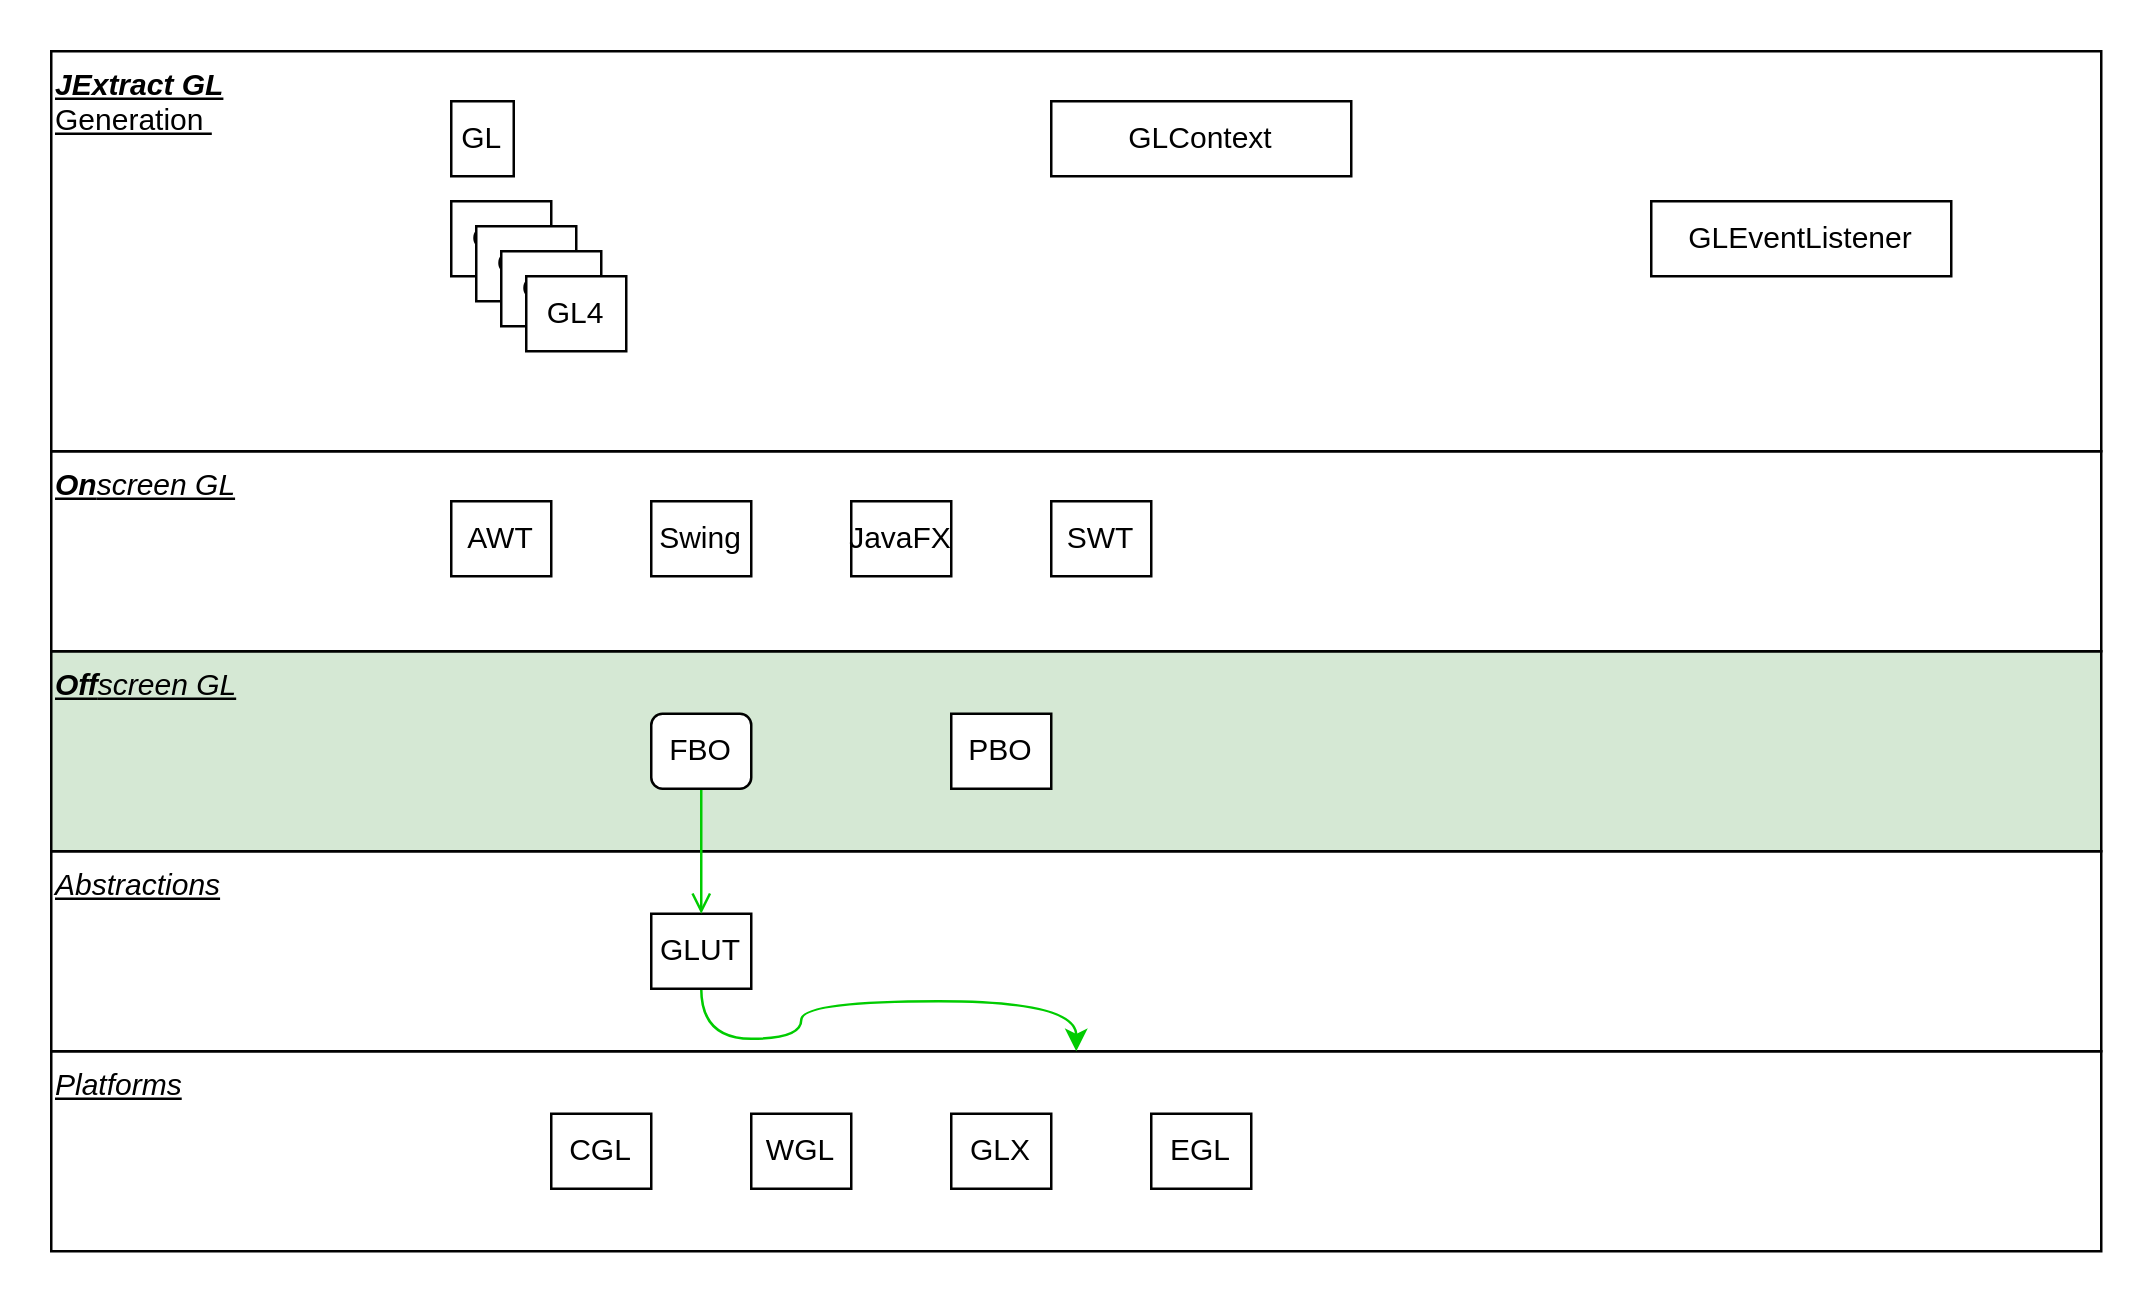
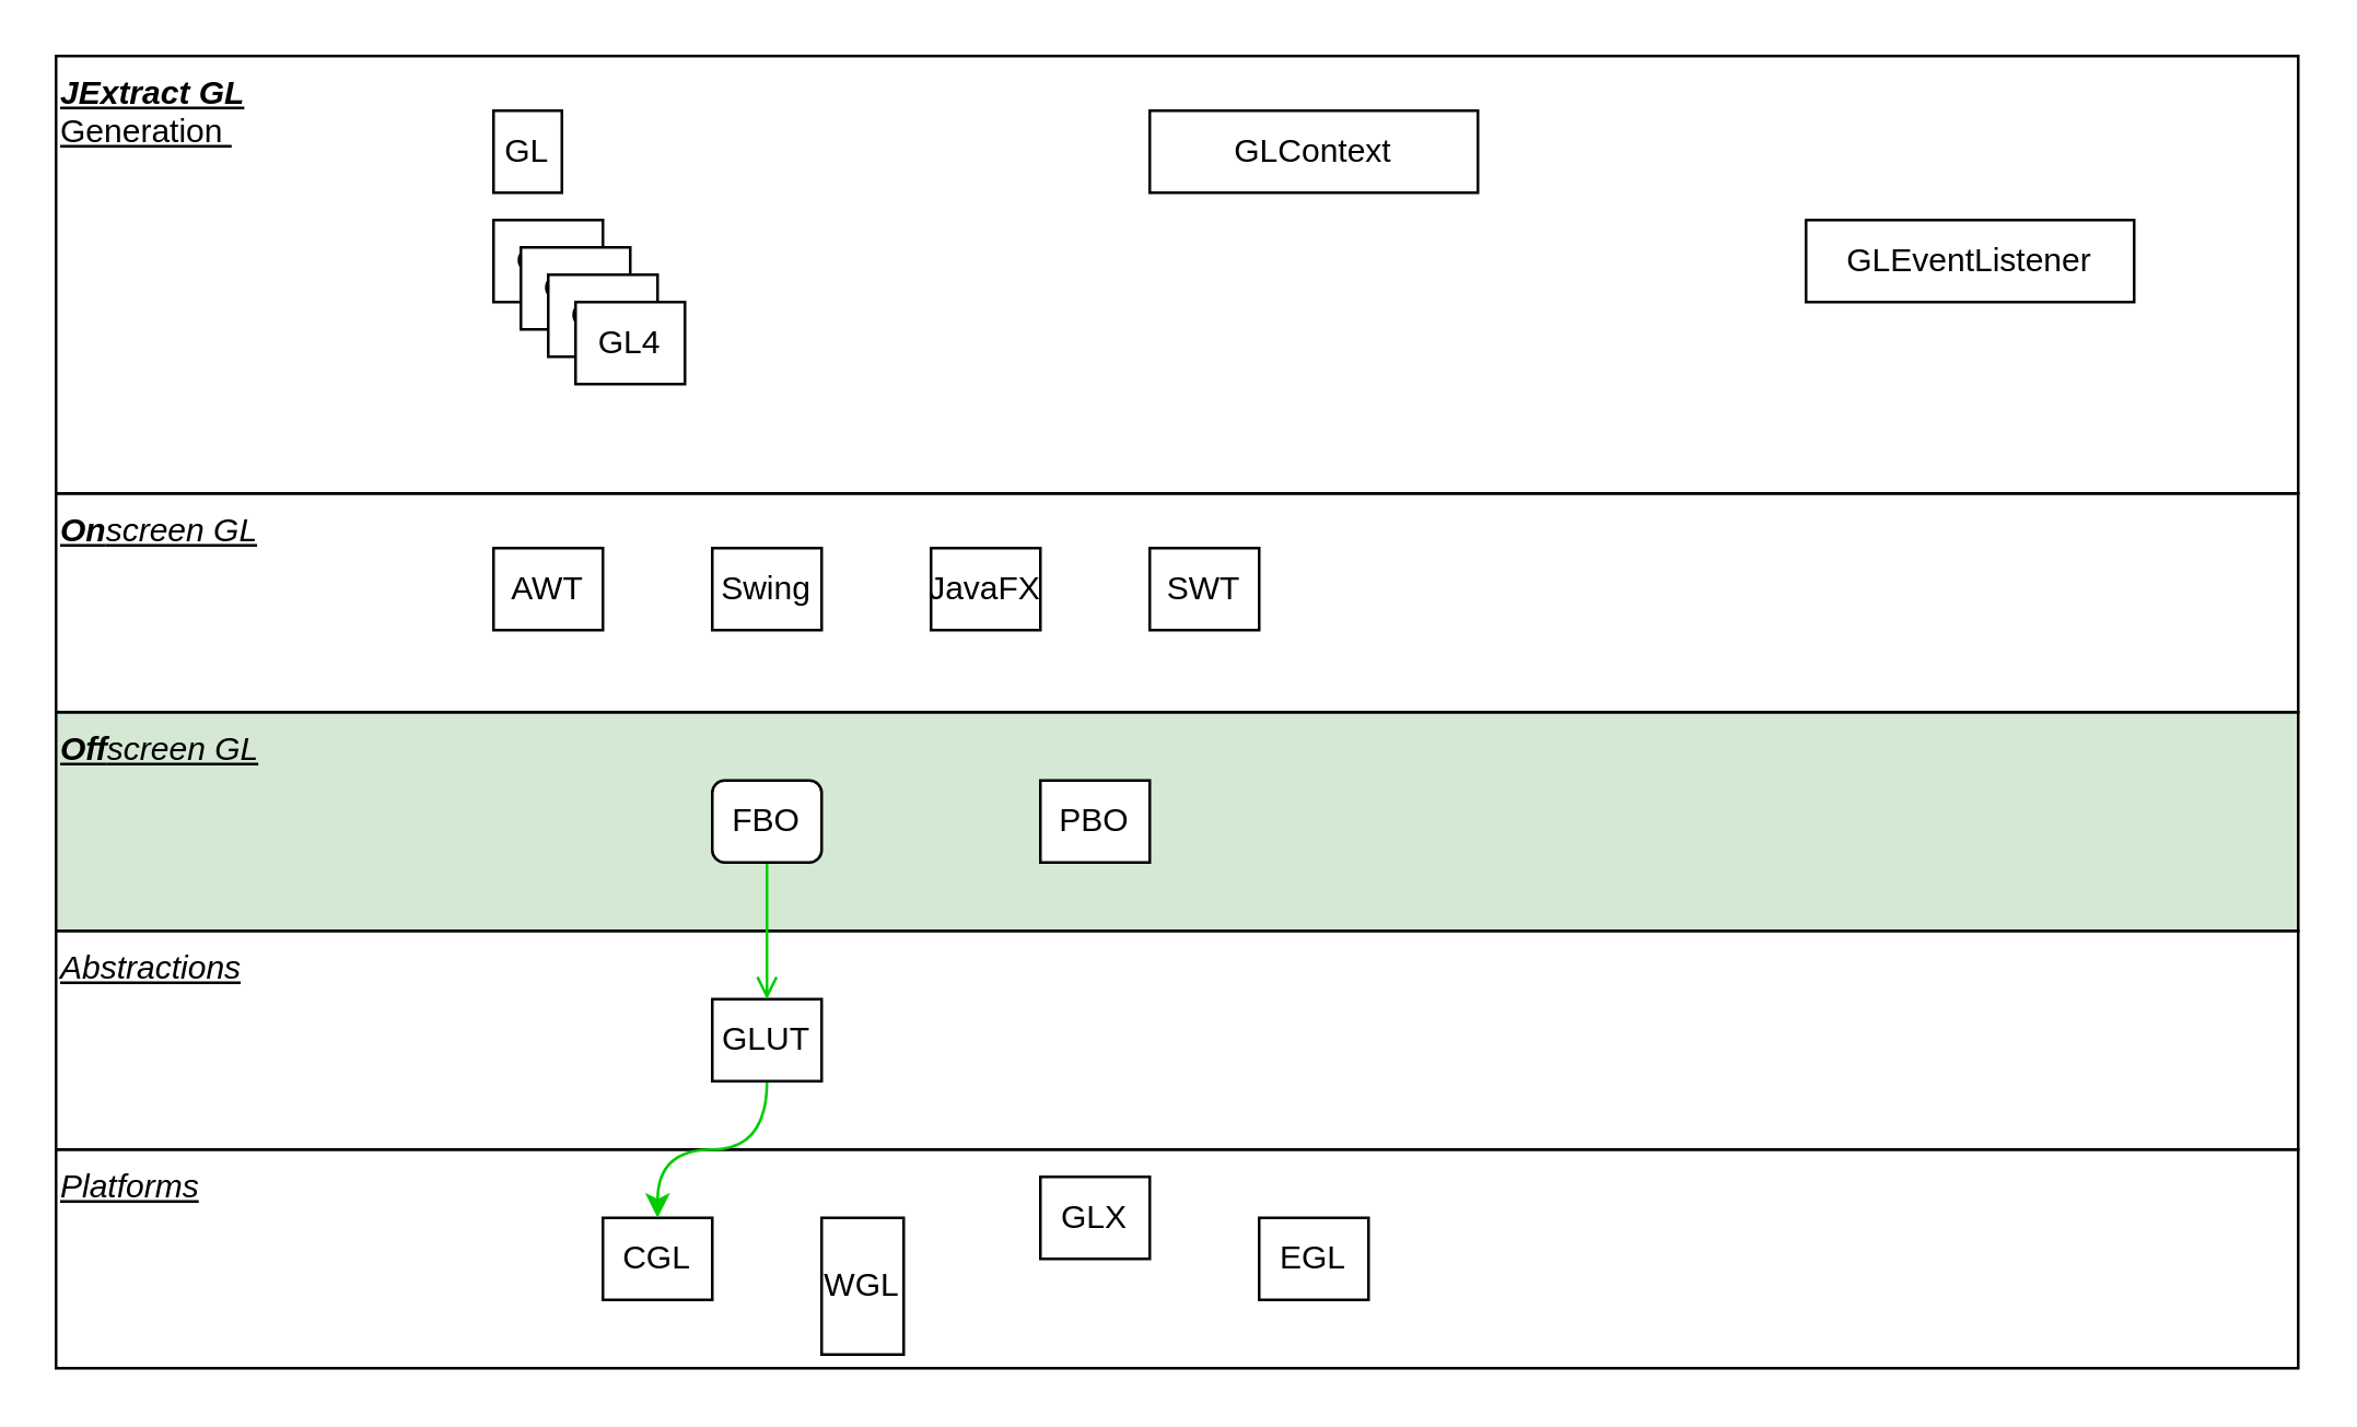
  <mxCell id="0" />
  <mxCell id="1" parent="0" />
  <mxCell id="2" value="Platforms" style="rounded=0;whiteSpace=wrap;html=1;align=left;verticalAlign=top;fontStyle=6" vertex="1" parent="1"><mxGeometry y="420" width="820" height="80" as="geometry" x="20" /></mxCell>
  <mxCell id="3" value="CGL" style="rounded=0;whiteSpace=wrap;html=1;" vertex="1" parent="1"><mxGeometry x="220" y="445" width="40" height="30" as="geometry" /></mxCell>
- <mxCell id="4" value="WGL" style="rounded=0;whiteSpace=wrap;html=1;" vertex="1" parent="1"><mxGeometry x="300" y="445" width="40" height="30" as="geometry" /></mxCell>
- <mxCell id="5" value="GLX" style="rounded=0;whiteSpace=wrap;html=1;" vertex="1" parent="1"><mxGeometry x="380" y="445" width="40" height="30" as="geometry" /></mxCell>
+ <mxCell id="4" value="WGL" style="rounded=0;whiteSpace=wrap;html=1;" vertex="1" parent="1"><mxGeometry x="300" y="445" width="30" height="50" as="geometry" /></mxCell>
+ <mxCell id="5" value="GLX" style="rounded=0;whiteSpace=wrap;html=1;" vertex="1" parent="1"><mxGeometry x="380" y="430" width="40" height="30" as="geometry" /></mxCell>
  <mxCell id="6" value="EGL" style="rounded=0;whiteSpace=wrap;html=1;" vertex="1" parent="1"><mxGeometry x="460" y="445" width="40" height="30" as="geometry" /></mxCell>
  <mxCell id="7" value="Abstractions" style="rounded=0;whiteSpace=wrap;html=1;align=left;verticalAlign=top;fontStyle=6" vertex="1" parent="1"><mxGeometry y="340" width="820" height="80" as="geometry" x="20" /></mxCell>
- <mxCell id="8" style="edgeStyle=orthogonalEdgeStyle;curved=1;rounded=0;orthogonalLoop=1;jettySize=auto;html=1;exitX=0.5;exitY=1;exitDx=0;exitDy=0;strokeColor=#00CC00;" edge="1" parent="1" source="9" target="2"><mxGeometry relative="1" as="geometry" /></mxCell>
+ <mxCell id="8" style="edgeStyle=orthogonalEdgeStyle;curved=1;rounded=0;orthogonalLoop=1;jettySize=auto;html=1;exitX=0.5;exitY=1;exitDx=0;exitDy=0;entryX=0.5;entryY=0;entryDx=0;entryDy=0;strokeColor=#00CC00;" edge="1" parent="1" source="9" target="3"><mxGeometry relative="1" as="geometry" /></mxCell>
  <mxCell id="9" value="GLUT" style="rounded=0;whiteSpace=wrap;html=1;" vertex="1" parent="1"><mxGeometry x="260" y="365" width="40" height="30" as="geometry" /></mxCell>
  <mxCell id="10" value="&lt;b&gt;Off&lt;/b&gt;screen GL" style="rounded=0;whiteSpace=wrap;html=1;align=left;verticalAlign=top;fontStyle=6;fillColor=#d5e8d4;" vertex="1" parent="1"><mxGeometry y="260" width="820" height="80" as="geometry" x="20" /></mxCell>
  <mxCell id="11" style="edgeStyle=orthogonalEdgeStyle;curved=1;rounded=0;orthogonalLoop=1;jettySize=auto;html=1;entryX=0.5;entryY=0;entryDx=0;entryDy=0;strokeColor=#00CC00;endArrow=open;" edge="1" parent="1" source="12" target="9"><mxGeometry relative="1" as="geometry" /></mxCell>
  <mxCell id="12" value="FBO" style="whiteSpace=wrap;html=1;rounded=1;" vertex="1" parent="1"><mxGeometry x="260" y="285" width="40" height="30" as="geometry" /></mxCell>
  <mxCell id="13" value="PBO" style="rounded=0;whiteSpace=wrap;html=1;" vertex="1" parent="1"><mxGeometry x="380" y="285" width="40" height="30" as="geometry" /></mxCell>
  <mxCell id="14" value="&lt;b&gt;On&lt;/b&gt;screen GL" style="rounded=0;whiteSpace=wrap;html=1;align=left;verticalAlign=top;fontStyle=6" vertex="1" parent="1"><mxGeometry y="180" width="820" height="80" as="geometry" x="20" /></mxCell>
  <mxCell id="15" value="AWT" style="rounded=0;whiteSpace=wrap;html=1;" vertex="1" parent="1"><mxGeometry x="180" y="200" width="40" height="30" as="geometry" /></mxCell>
  <mxCell id="16" value="Swing" style="rounded=0;whiteSpace=wrap;html=1;" vertex="1" parent="1"><mxGeometry x="260" y="200" width="40" height="30" as="geometry" /></mxCell>
  <mxCell id="17" value="JavaFX" style="rounded=0;whiteSpace=wrap;html=1;" vertex="1" parent="1"><mxGeometry x="340" y="200" width="40" height="30" as="geometry" /></mxCell>
  <mxCell id="18" value="SWT" style="rounded=0;whiteSpace=wrap;html=1;" vertex="1" parent="1"><mxGeometry x="420" y="200" width="40" height="30" as="geometry" /></mxCell>
  <mxCell id="19" value="&lt;b&gt;JExtract GL&lt;/b&gt;&lt;br&gt;&lt;span style=&quot;font-style: normal;&quot;&gt;Generation&amp;nbsp;&lt;/span&gt;" style="rounded=0;whiteSpace=wrap;html=1;align=left;verticalAlign=top;fontStyle=6" vertex="1" parent="1"><mxGeometry y="20" width="820" height="160" as="geometry" x="20" /></mxCell>
  <mxCell id="20" value="GL1" style="rounded=0;whiteSpace=wrap;html=1;" vertex="1" parent="1"><mxGeometry x="180" y="80" width="40" height="30" as="geometry" /></mxCell>
  <mxCell id="21" value="GL2" style="rounded=0;whiteSpace=wrap;html=1;" vertex="1" parent="1"><mxGeometry x="190" y="90" width="40" height="30" as="geometry" /></mxCell>
  <mxCell id="22" value="GL3" style="rounded=0;whiteSpace=wrap;html=1;" vertex="1" parent="1"><mxGeometry x="200" y="100" width="40" height="30" as="geometry" /></mxCell>
  <mxCell id="23" value="GL4" style="rounded=0;whiteSpace=wrap;html=1;" vertex="1" parent="1"><mxGeometry x="210" y="110" width="40" height="30" as="geometry" /></mxCell>
  <mxCell id="24" value="GL" style="rounded=0;whiteSpace=wrap;html=1;" vertex="1" parent="1"><mxGeometry x="180" y="40" width="25" height="30" as="geometry" /></mxCell>
  <mxCell id="25" value="GLContext" style="rounded=0;whiteSpace=wrap;html=1;" vertex="1" parent="1"><mxGeometry x="420" y="40" width="120" height="30" as="geometry" /></mxCell>
  <mxCell id="26" value="GLEventListener" style="rounded=0;whiteSpace=wrap;html=1;" vertex="1" parent="1"><mxGeometry x="660" y="80" width="120" height="30" as="geometry" /></mxCell>
